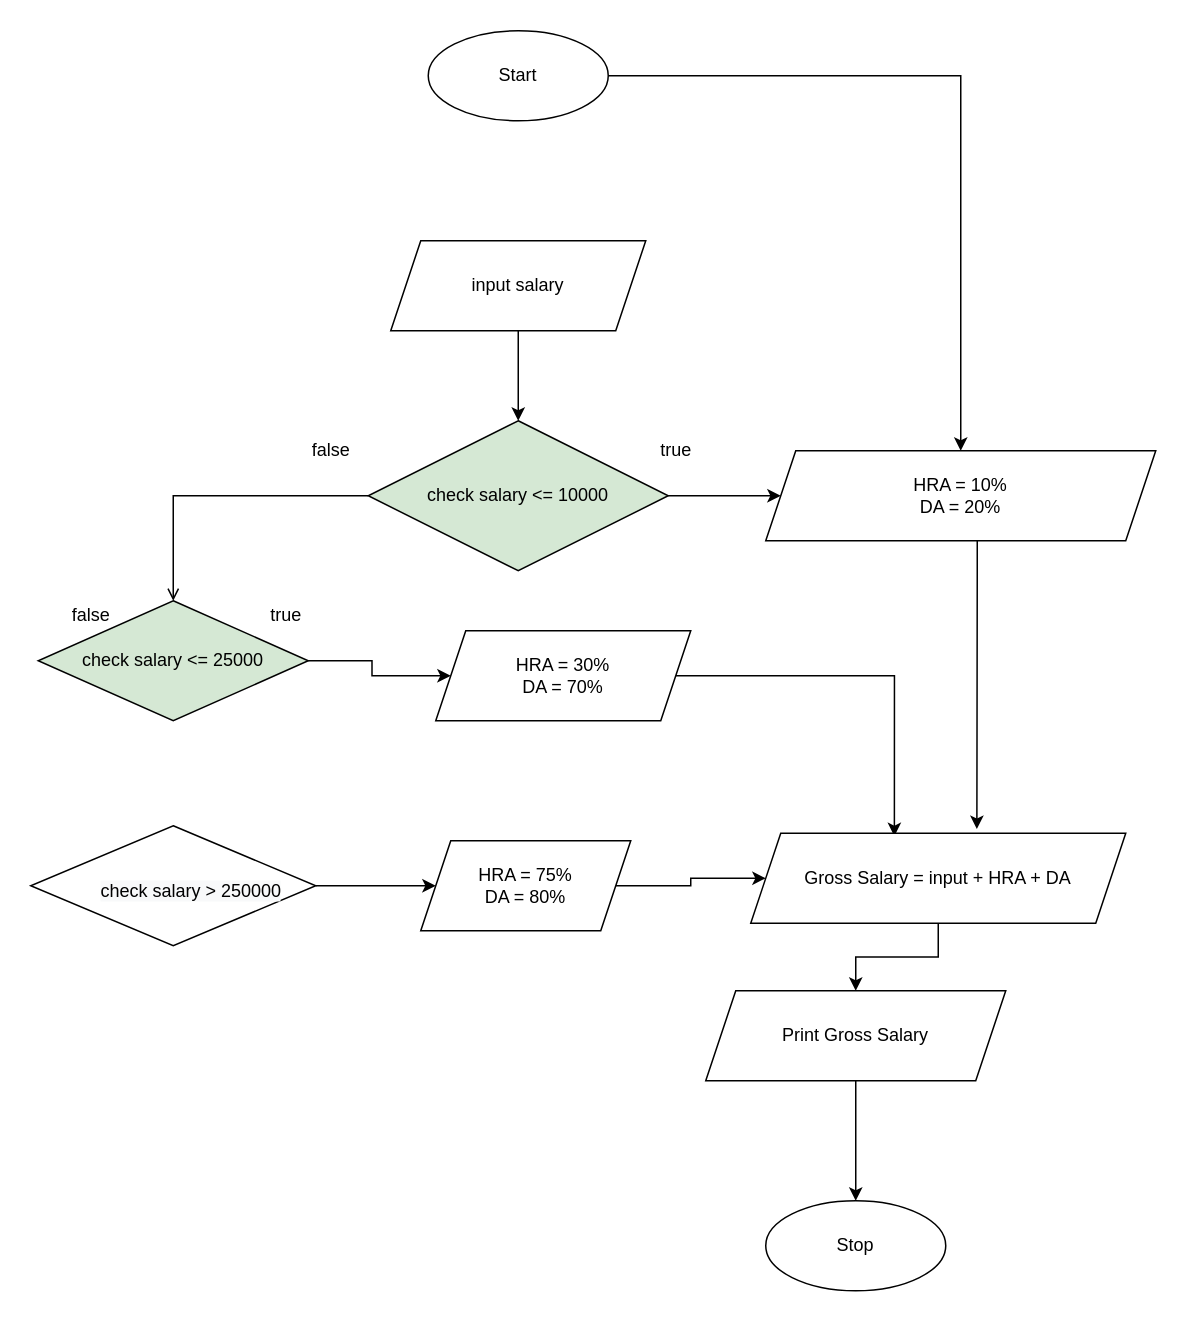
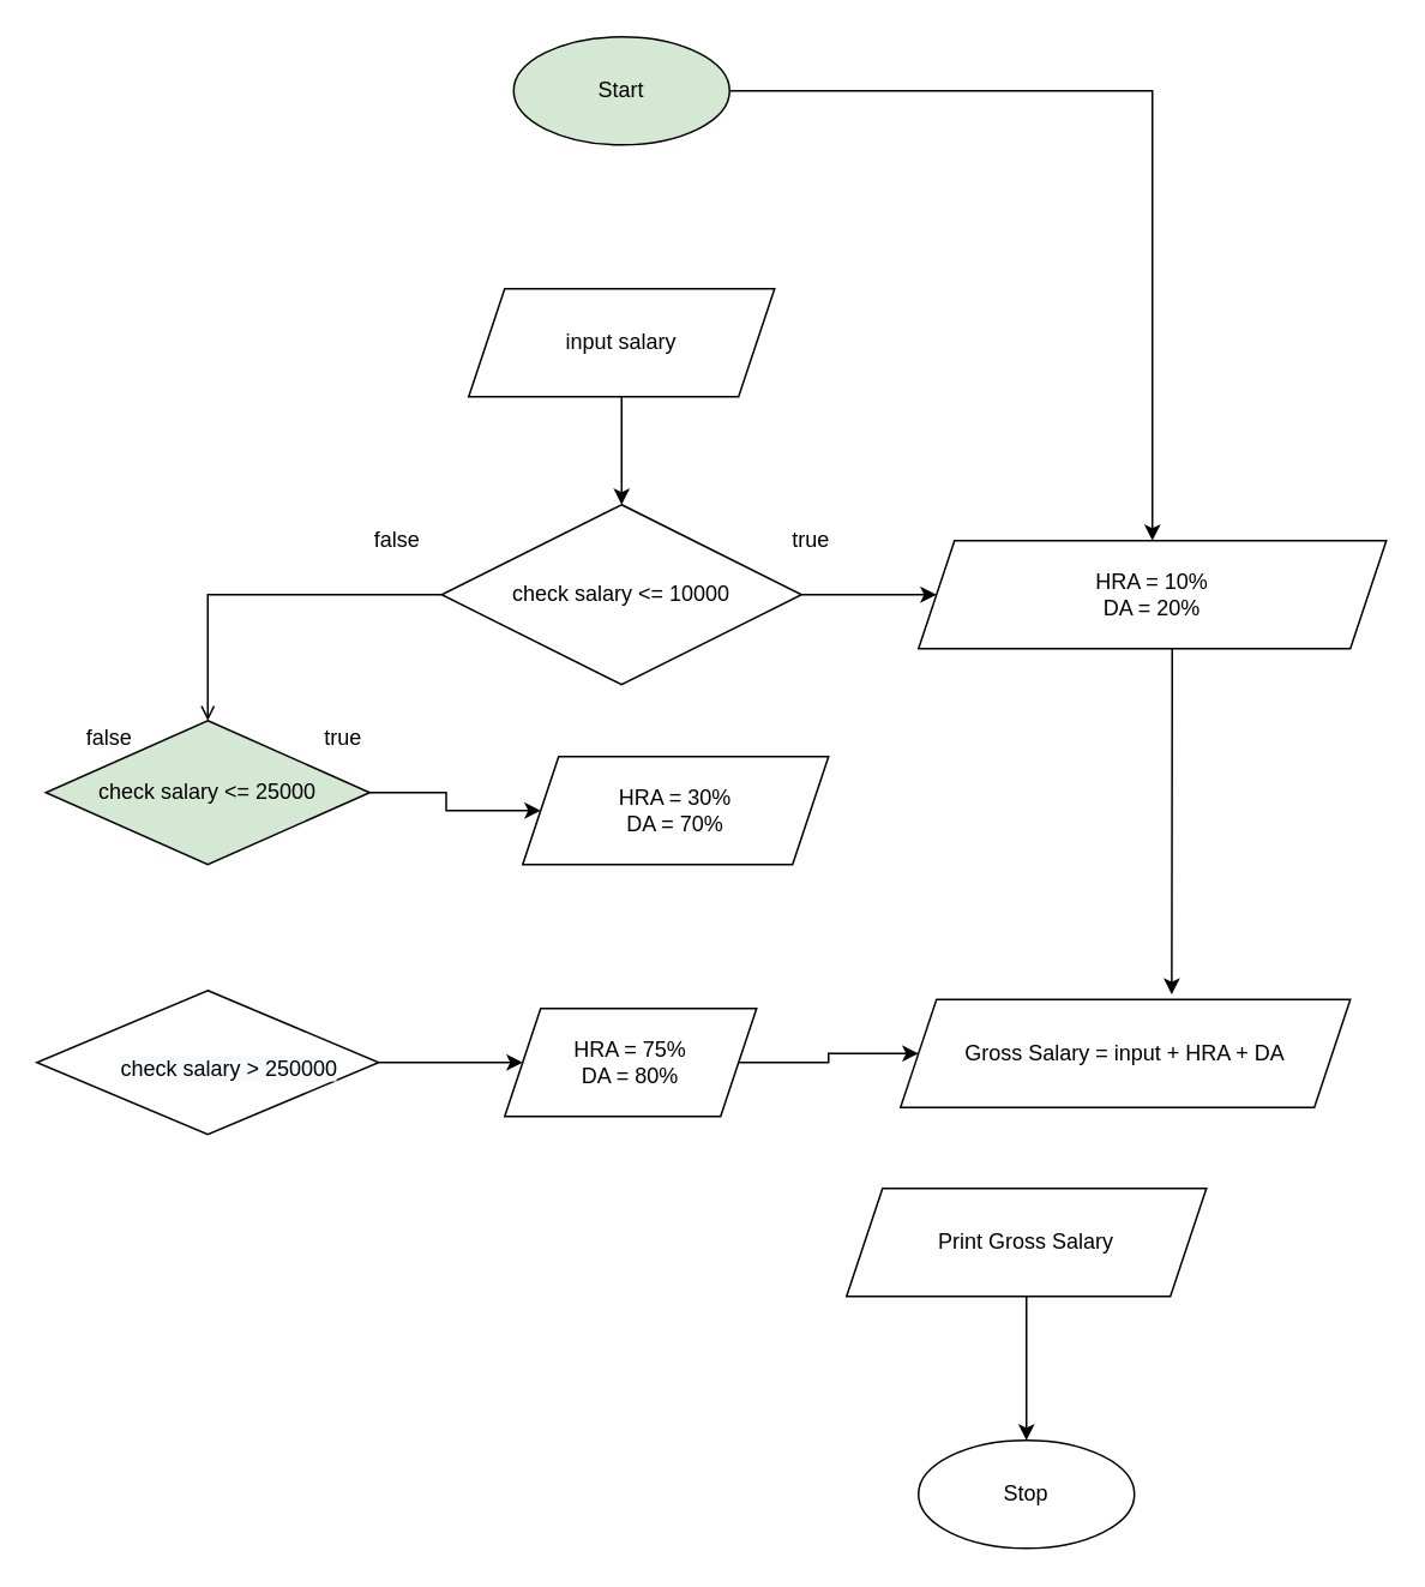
  <mxCell id="0" />
  <mxCell id="1" parent="0" />
  <mxCell id="2" style="edgeStyle=orthogonalEdgeStyle;rounded=0;orthogonalLoop=1;jettySize=auto;html=1;" edge="1" parent="1" source="3" target="10"><mxGeometry relative="1" as="geometry" /></mxCell>
- <mxCell id="3" value="Start" style="ellipse;whiteSpace=wrap;html=1;" vertex="1" parent="1"><mxGeometry x="285" y="20" width="120" height="60" as="geometry" /></mxCell>
+ <mxCell id="3" value="Start" style="ellipse;whiteSpace=wrap;html=1;fillColor=#d5e8d4;" vertex="1" parent="1"><mxGeometry x="285" y="20" width="120" height="60" as="geometry" /></mxCell>
  <mxCell id="4" style="edgeStyle=orthogonalEdgeStyle;rounded=0;orthogonalLoop=1;jettySize=auto;html=1;entryX=0.5;entryY=0;entryDx=0;entryDy=0;" edge="1" parent="1" source="5" target="8"><mxGeometry relative="1" as="geometry" /></mxCell>
  <mxCell id="5" value="input salary" style="shape=parallelogram;perimeter=parallelogramPerimeter;whiteSpace=wrap;html=1;fixedSize=1;" vertex="1" parent="1"><mxGeometry x="260" y="160" width="170" height="60" as="geometry" /></mxCell>
  <mxCell id="6" style="edgeStyle=orthogonalEdgeStyle;rounded=0;orthogonalLoop=1;jettySize=auto;html=1;entryX=0.5;entryY=0;entryDx=0;entryDy=0;endArrow=open;" edge="1" parent="1" source="8" target="12"><mxGeometry relative="1" as="geometry" /></mxCell>
  <mxCell id="7" style="edgeStyle=orthogonalEdgeStyle;rounded=0;orthogonalLoop=1;jettySize=auto;html=1;entryX=0;entryY=0.5;entryDx=0;entryDy=0;" edge="1" parent="1" source="8" target="10"><mxGeometry relative="1" as="geometry" /></mxCell>
- <mxCell id="8" value="check salary &amp;lt;= 10000" style="rhombus;whiteSpace=wrap;html=1;fillColor=#d5e8d4;" vertex="1" parent="1"><mxGeometry x="245" y="280" width="200" height="100" as="geometry" /></mxCell>
+ <mxCell id="8" value="check salary &amp;lt;= 10000" style="rhombus;whiteSpace=wrap;html=1;" vertex="1" parent="1"><mxGeometry x="245" y="280" width="200" height="100" as="geometry" /></mxCell>
  <mxCell id="9" style="edgeStyle=orthogonalEdgeStyle;rounded=0;orthogonalLoop=1;jettySize=auto;html=1;entryX=0.603;entryY=-0.047;entryDx=0;entryDy=0;entryPerimeter=0;" edge="1" parent="1" source="10" target="16"><mxGeometry relative="1" as="geometry"><Array as="points"><mxPoint x="651" y="380" /><mxPoint x="651" y="380" /></Array></mxGeometry></mxCell>
  <mxCell id="10" value="HRA = 10%&lt;br&gt;DA = 20%" style="shape=parallelogram;perimeter=parallelogramPerimeter;whiteSpace=wrap;html=1;fixedSize=1;" vertex="1" parent="1"><mxGeometry x="510" y="300" width="260" height="60" as="geometry" /></mxCell>
  <mxCell id="11" style="edgeStyle=orthogonalEdgeStyle;rounded=0;orthogonalLoop=1;jettySize=auto;html=1;entryX=0;entryY=0.5;entryDx=0;entryDy=0;" edge="1" parent="1" source="12" target="14"><mxGeometry relative="1" as="geometry" /></mxCell>
  <mxCell id="12" value="&lt;span&gt;check salary &amp;lt;= 25000&lt;/span&gt;" style="rhombus;whiteSpace=wrap;html=1;fillColor=#d5e8d4;" vertex="1" parent="1"><mxGeometry x="25" y="400" width="180" height="80" as="geometry" /></mxCell>
- <mxCell id="13" style="edgeStyle=orthogonalEdgeStyle;rounded=0;orthogonalLoop=1;jettySize=auto;html=1;entryX=0.383;entryY=0.033;entryDx=0;entryDy=0;entryPerimeter=0;" edge="1" parent="1" source="14" target="16"><mxGeometry relative="1" as="geometry" /></mxCell>
  <mxCell id="14" value="HRA = 30%&lt;br&gt;DA = 70%" style="shape=parallelogram;perimeter=parallelogramPerimeter;whiteSpace=wrap;html=1;fixedSize=1;" vertex="1" parent="1"><mxGeometry x="290" y="420" width="170" height="60" as="geometry" /></mxCell>
- <mxCell id="15" style="edgeStyle=orthogonalEdgeStyle;rounded=0;orthogonalLoop=1;jettySize=auto;html=1;entryX=0.5;entryY=0;entryDx=0;entryDy=0;" edge="1" parent="1" source="16" target="22"><mxGeometry relative="1" as="geometry" /></mxCell>
  <mxCell id="16" value="Gross Salary = input + HRA + DA" style="shape=parallelogram;perimeter=parallelogramPerimeter;whiteSpace=wrap;html=1;fixedSize=1;" vertex="1" parent="1"><mxGeometry x="500" y="555" width="250" height="60" as="geometry" /></mxCell>
  <mxCell id="17" style="edgeStyle=orthogonalEdgeStyle;rounded=0;orthogonalLoop=1;jettySize=auto;html=1;" edge="1" parent="1" source="18" target="16"><mxGeometry relative="1" as="geometry" /></mxCell>
  <mxCell id="18" value="HRA = 75%&lt;br&gt;DA = 80%" style="shape=parallelogram;perimeter=parallelogramPerimeter;whiteSpace=wrap;html=1;fixedSize=1;" vertex="1" parent="1"><mxGeometry x="280" y="560" width="140" height="60" as="geometry" /></mxCell>
  <mxCell id="19" style="edgeStyle=orthogonalEdgeStyle;rounded=0;orthogonalLoop=1;jettySize=auto;html=1;" edge="1" parent="1" source="20" target="18"><mxGeometry relative="1" as="geometry" /></mxCell>
  <mxCell id="20" value="" style="rhombus;whiteSpace=wrap;html=1;" vertex="1" parent="1"><mxGeometry x="20" y="550" width="190" height="80" as="geometry" /></mxCell>
  <mxCell id="21" style="edgeStyle=orthogonalEdgeStyle;rounded=0;orthogonalLoop=1;jettySize=auto;html=1;entryX=0.5;entryY=0;entryDx=0;entryDy=0;" edge="1" parent="1" source="22" target="23"><mxGeometry relative="1" as="geometry" /></mxCell>
  <mxCell id="22" value="Print Gross Salary" style="shape=parallelogram;perimeter=parallelogramPerimeter;whiteSpace=wrap;html=1;fixedSize=1;" vertex="1" parent="1"><mxGeometry x="470" y="660" width="200" height="60" as="geometry" /></mxCell>
  <mxCell id="23" value="Stop" style="ellipse;whiteSpace=wrap;html=1;" vertex="1" parent="1"><mxGeometry x="510" y="800" width="120" height="60" as="geometry" /></mxCell>
  <mxCell id="24" value="false" style="text;html=1;align=center;verticalAlign=middle;resizable=0;points=[];autosize=1;strokeColor=none;fillColor=none;" vertex="1" parent="1"><mxGeometry x="40" y="400" width="40" height="20" as="geometry" /></mxCell>
  <mxCell id="25" value="true" style="text;html=1;align=center;verticalAlign=middle;resizable=0;points=[];autosize=1;strokeColor=none;fillColor=none;" vertex="1" parent="1"><mxGeometry x="170" y="400" width="40" height="20" as="geometry" /></mxCell>
  <mxCell id="26" value="false" style="text;html=1;align=center;verticalAlign=middle;resizable=0;points=[];autosize=1;strokeColor=none;fillColor=none;" vertex="1" parent="1"><mxGeometry x="200" y="290" width="40" height="20" as="geometry" /></mxCell>
  <mxCell id="27" value="true" style="text;html=1;align=center;verticalAlign=middle;resizable=0;points=[];autosize=1;strokeColor=none;fillColor=none;" vertex="1" parent="1"><mxGeometry x="430" y="290" width="40" height="20" as="geometry" /></mxCell>
  <mxCell id="28" value="&lt;span style=&quot;color: rgb(0 , 0 , 0) ; font-family: &amp;#34;helvetica&amp;#34; ; font-size: 12px ; font-style: normal ; font-weight: 400 ; letter-spacing: normal ; text-align: center ; text-indent: 0px ; text-transform: none ; word-spacing: 0px ; background-color: rgb(248 , 249 , 250) ; display: inline ; float: none&quot;&gt;check salary &amp;gt; 250000&lt;/span&gt;" style="text;whiteSpace=wrap;html=1;" vertex="1" parent="1"><mxGeometry x="65" y="580" width="140" height="30" as="geometry" /></mxCell>
